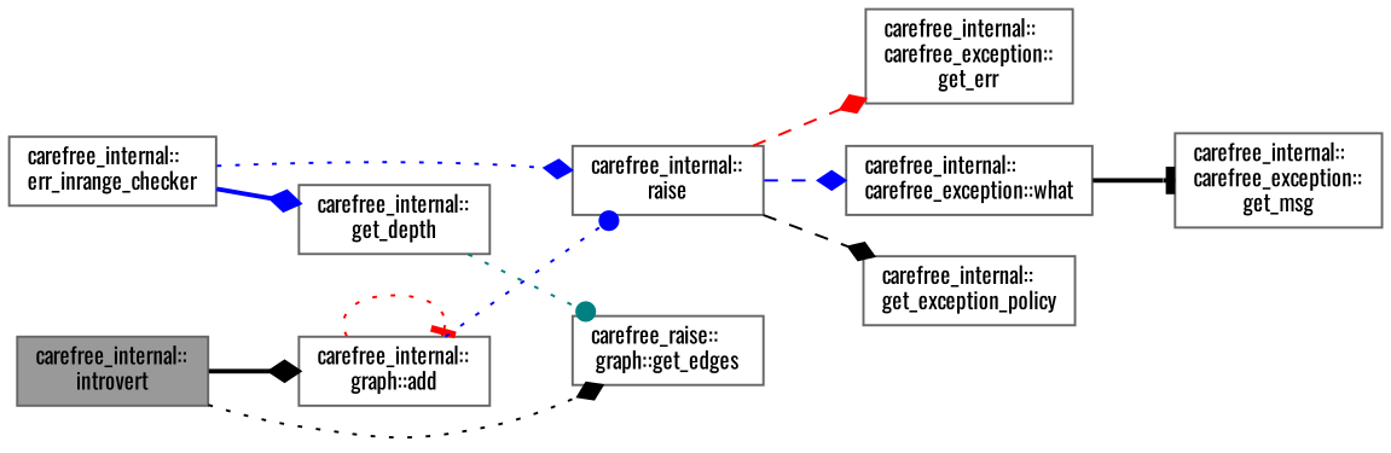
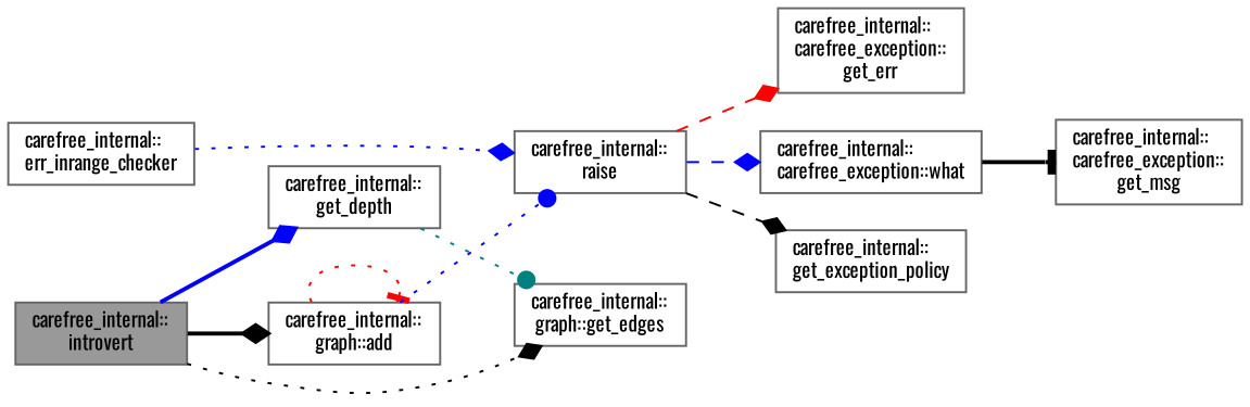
  digraph {
    fontname=Oswald
    rankdir=LR
    node [color=grey40 fillcolor=white fontname=Oswald fontsize=10 shape=box style=filled]
    edge [arrowhead=diamond color=black fontname=Oswald fontsize=10 labelfontname=Helvetica labelfontsize=10 style=dotted]
    n1 [color=gray40 fillcolor=grey60 fontcolor=black height=0.2 label="carefree_internal::\lintrovert" width=0.4]
    n2 [height=0.2 label="carefree_internal::\lgraph::add" width=0.4]
    n3 [height=0.2 label="carefree_internal::\lget_depth" width=0.4]
-   n4 [height=0.2 label="carefree_raise::\lgraph::get_edges" width=0.4]
+   n4 [height=0.2 label="carefree_internal::\lgraph::get_edges" width=0.4]
    n5 [height=0.2 label="carefree_internal::\lraise" width=0.4]
    n6 [height=0.2 label="carefree_internal::\lerr_inrange_checker" width=0.4]
    n7 [height=0.2 label="carefree_internal::\lcarefree_exception::\lget_err" width=0.4]
    n8 [height=0.2 label="carefree_internal::\lcarefree_exception::what" width=0.4]
    n9 [height=0.2 label="carefree_internal::\lget_exception_policy" width=0.4]
    n10 [height=0.2 label="carefree_internal::\lcarefree_exception::\lget_msg" width=0.4]
    n1 -> n2 [style=bold]
-   n6 -> n3 [color=blue style=bold]
+   n1 -> n3 [color=blue style=bold]
    n1 -> n4
    n2 -> n2 [arrowhead=tee color=red]
    n2 -> n5 [arrowhead=dot color=blue]
    n3 -> n4 [arrowhead=dot color=teal]
    n5 -> n7 [color=red style=dashed]
    n5 -> n8 [color=blue style=dashed]
    n5 -> n9 [style=dashed]
    n6 -> n5 [color=blue]
    n8 -> n10 [arrowhead=tee style=bold]
  }
